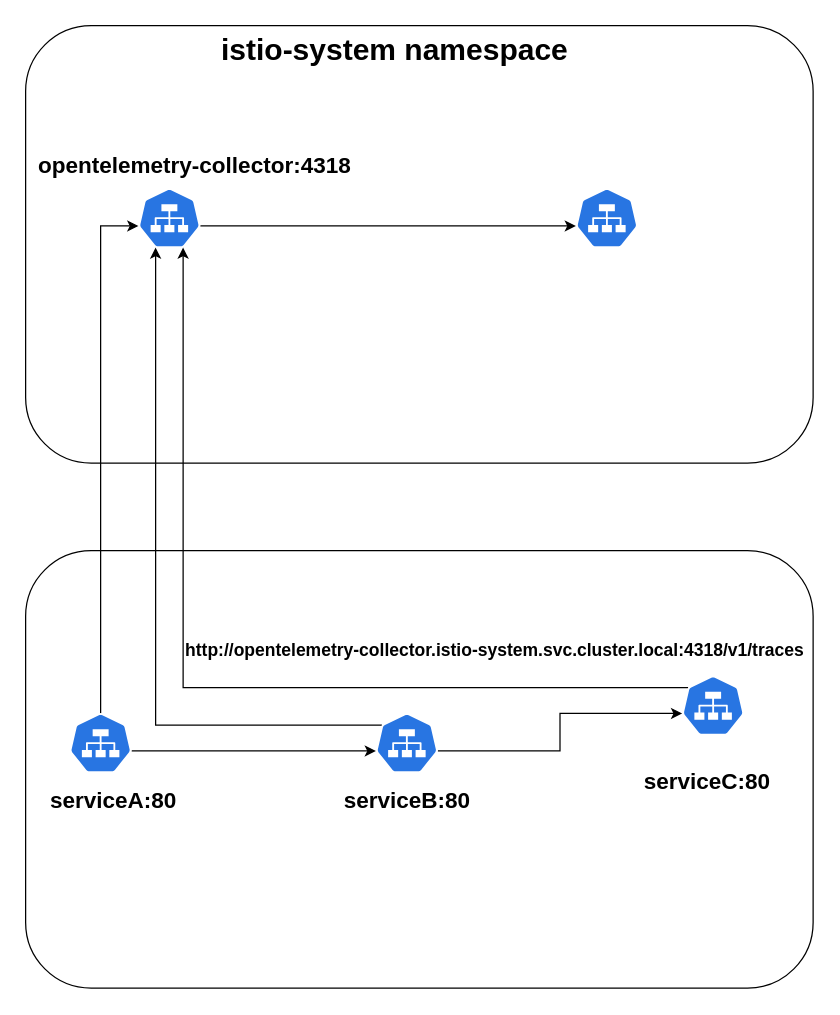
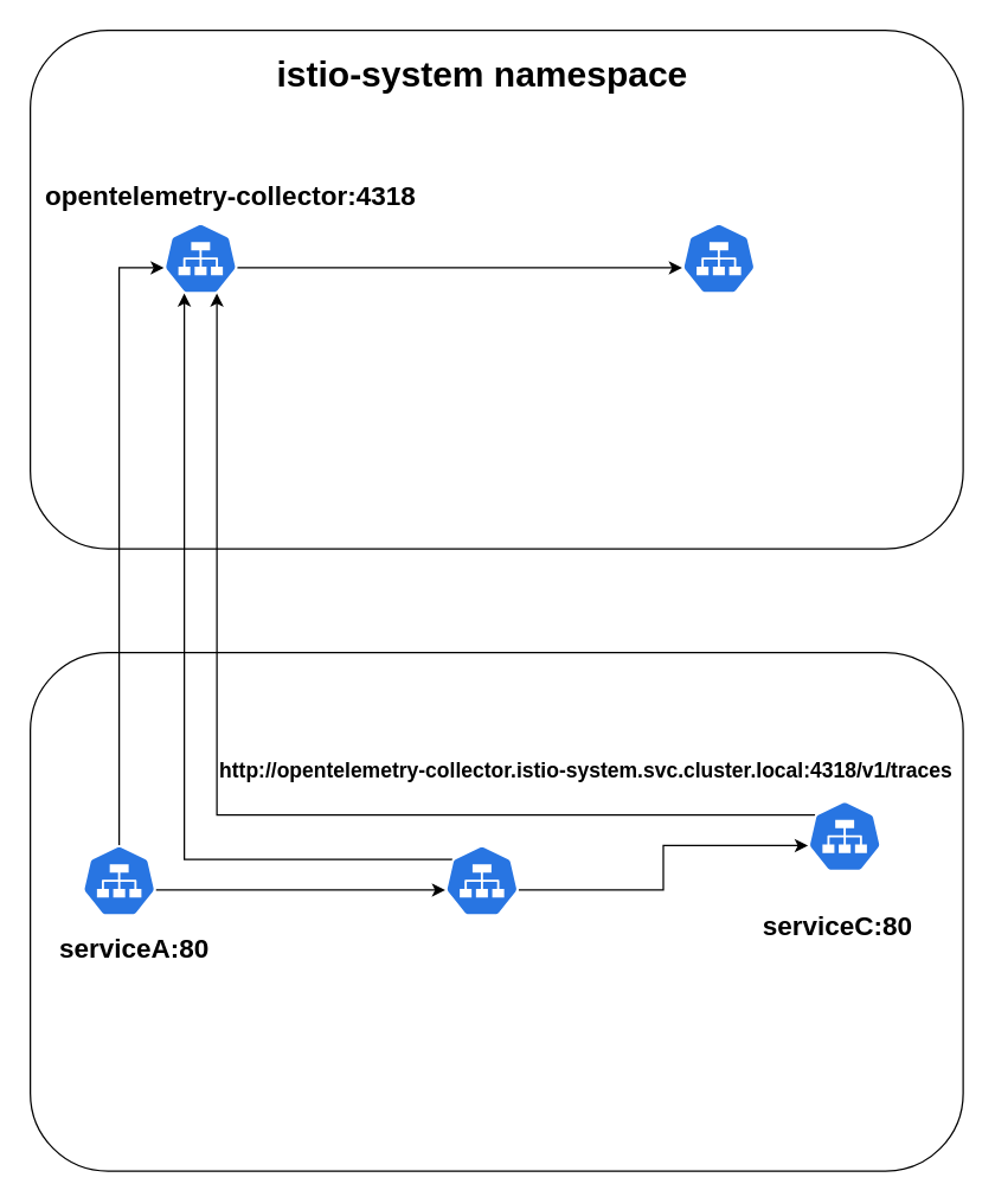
  <mxCell id="0" />
  <mxCell id="1" parent="0" />
  <mxCell id="2" value="" style="rounded=1;whiteSpace=wrap;html=1;" vertex="1" parent="1"><mxGeometry x="20" y="20" width="630" height="350" as="geometry" /></mxCell>
- <mxCell id="3" value="&lt;b&gt;&lt;font style=&quot;font-size: 24px;&quot;&gt;istio-system namespace&lt;/font&gt;&lt;/b&gt;" style="text;html=1;resizable=0;autosize=1;align=center;verticalAlign=middle;points=[];fillColor=none;strokeColor=none;rounded=0;" vertex="1" parent="1"><mxGeometry x="170" y="30" width="290" height="20" as="geometry" /></mxCell>
+ <mxCell id="3" value="&lt;b&gt;&lt;font style=&quot;font-size: 24px;&quot;&gt;istio-system namespace&lt;/font&gt;&lt;/b&gt;" style="text;html=1;resizable=0;autosize=1;align=center;verticalAlign=middle;points=[];fillColor=none;strokeColor=none;rounded=0;" vertex="1" parent="1"><mxGeometry x="180" y="40" width="290" height="20" as="geometry" /></mxCell>
  <mxCell id="4" value="" style="sketch=0;html=1;dashed=0;whitespace=wrap;fillColor=#2875E2;strokeColor=#ffffff;points=[[0.005,0.63,0],[0.1,0.2,0],[0.9,0.2,0],[0.5,0,0],[0.995,0.63,0],[0.72,0.99,0],[0.5,1,0],[0.28,0.99,0]];shape=mxgraph.kubernetes.icon;prIcon=svc;fontSize=24;" vertex="1" parent="1"><mxGeometry x="460" y="150" width="50" height="48" as="geometry" /></mxCell>
  <mxCell id="5" value="&lt;b&gt;&lt;font style=&quot;font-size: 18px;&quot;&gt;opentelemetry-collector:4318&lt;/font&gt;&lt;/b&gt;" style="text;html=1;resizable=0;autosize=1;align=center;verticalAlign=middle;points=[];fillColor=none;strokeColor=none;rounded=0;fontSize=24;" vertex="1" parent="1"><mxGeometry x="20" y="110" width="270" height="40" as="geometry" /></mxCell>
  <mxCell id="6" style="edgeStyle=orthogonalEdgeStyle;rounded=0;orthogonalLoop=1;jettySize=auto;html=1;exitX=0.995;exitY=0.63;exitDx=0;exitDy=0;exitPerimeter=0;entryX=0.005;entryY=0.63;entryDx=0;entryDy=0;entryPerimeter=0;fontSize=18;" edge="1" parent="1" source="7" target="4"><mxGeometry relative="1" as="geometry" /></mxCell>
  <mxCell id="7" value="" style="sketch=0;html=1;dashed=0;whitespace=wrap;fillColor=#2875E2;strokeColor=#ffffff;points=[[0.005,0.63,0],[0.1,0.2,0],[0.9,0.2,0],[0.5,0,0],[0.995,0.63,0],[0.72,0.99,0],[0.5,1,0],[0.28,0.99,0]];shape=mxgraph.kubernetes.icon;prIcon=svc;fontSize=24;" vertex="1" parent="1"><mxGeometry x="110" y="150" width="50" height="48" as="geometry" /></mxCell>
  <mxCell id="8" value="" style="rounded=1;whiteSpace=wrap;html=1;" vertex="1" parent="1"><mxGeometry x="20" y="440" width="630" height="350" as="geometry" /></mxCell>
  <mxCell id="9" style="edgeStyle=orthogonalEdgeStyle;rounded=0;orthogonalLoop=1;jettySize=auto;html=1;exitX=0.995;exitY=0.63;exitDx=0;exitDy=0;exitPerimeter=0;entryX=0.005;entryY=0.63;entryDx=0;entryDy=0;entryPerimeter=0;fontSize=18;" edge="1" parent="1" source="11" target="18"><mxGeometry relative="1" as="geometry" /></mxCell>
  <mxCell id="10" style="edgeStyle=orthogonalEdgeStyle;rounded=0;orthogonalLoop=1;jettySize=auto;html=1;exitX=0.1;exitY=0.2;exitDx=0;exitDy=0;exitPerimeter=0;entryX=0.28;entryY=0.99;entryDx=0;entryDy=0;entryPerimeter=0;fontSize=18;" edge="1" parent="1" source="11" target="7"><mxGeometry relative="1" as="geometry" /></mxCell>
  <mxCell id="11" value="" style="sketch=0;html=1;dashed=0;whitespace=wrap;fillColor=#2875E2;strokeColor=#ffffff;points=[[0.005,0.63,0],[0.1,0.2,0],[0.9,0.2,0],[0.5,0,0],[0.995,0.63,0],[0.72,0.99,0],[0.5,1,0],[0.28,0.99,0]];shape=mxgraph.kubernetes.icon;prIcon=svc;fontSize=24;" vertex="1" parent="1"><mxGeometry x="300" y="570" width="50" height="48" as="geometry" /></mxCell>
  <mxCell id="12" value="&lt;b&gt;&lt;font style=&quot;font-size: 18px;&quot;&gt;serviceA:80&lt;/font&gt;&lt;/b&gt;" style="text;html=1;resizable=0;autosize=1;align=center;verticalAlign=middle;points=[];fillColor=none;strokeColor=none;rounded=0;fontSize=24;" vertex="1" parent="1"><mxGeometry x="30" y="618" width="120" height="40" as="geometry" /></mxCell>
  <mxCell id="13" style="edgeStyle=orthogonalEdgeStyle;rounded=0;orthogonalLoop=1;jettySize=auto;html=1;exitX=0.995;exitY=0.63;exitDx=0;exitDy=0;exitPerimeter=0;entryX=0.005;entryY=0.63;entryDx=0;entryDy=0;entryPerimeter=0;fontSize=18;" edge="1" parent="1" source="15" target="11"><mxGeometry relative="1" as="geometry" /></mxCell>
  <mxCell id="14" style="edgeStyle=orthogonalEdgeStyle;rounded=0;orthogonalLoop=1;jettySize=auto;html=1;exitX=0.5;exitY=0;exitDx=0;exitDy=0;exitPerimeter=0;entryX=0.005;entryY=0.63;entryDx=0;entryDy=0;entryPerimeter=0;fontSize=18;" edge="1" parent="1" source="15" target="7"><mxGeometry relative="1" as="geometry" /></mxCell>
  <mxCell id="15" value="" style="sketch=0;html=1;dashed=0;whitespace=wrap;fillColor=#2875E2;strokeColor=#ffffff;points=[[0.005,0.63,0],[0.1,0.2,0],[0.9,0.2,0],[0.5,0,0],[0.995,0.63,0],[0.72,0.99,0],[0.5,1,0],[0.28,0.99,0]];shape=mxgraph.kubernetes.icon;prIcon=svc;fontSize=24;" vertex="1" parent="1"><mxGeometry x="55" y="570" width="50" height="48" as="geometry" /></mxCell>
- <mxCell id="16" value="&lt;b&gt;&lt;font style=&quot;font-size: 18px;&quot;&gt;serviceB:80&lt;/font&gt;&lt;/b&gt;" style="text;html=1;resizable=0;autosize=1;align=center;verticalAlign=middle;points=[];fillColor=none;strokeColor=none;rounded=0;fontSize=24;" vertex="1" parent="1"><mxGeometry x="265" y="618" width="120" height="40" as="geometry" /></mxCell>
  <mxCell id="17" style="edgeStyle=orthogonalEdgeStyle;rounded=0;orthogonalLoop=1;jettySize=auto;html=1;exitX=0.1;exitY=0.2;exitDx=0;exitDy=0;exitPerimeter=0;entryX=0.72;entryY=0.99;entryDx=0;entryDy=0;entryPerimeter=0;fontSize=18;" edge="1" parent="1" source="18" target="7"><mxGeometry relative="1" as="geometry" /></mxCell>
  <mxCell id="18" value="" style="sketch=0;html=1;dashed=0;whitespace=wrap;fillColor=#2875E2;strokeColor=#ffffff;points=[[0.005,0.63,0],[0.1,0.2,0],[0.9,0.2,0],[0.5,0,0],[0.995,0.63,0],[0.72,0.99,0],[0.5,1,0],[0.28,0.99,0]];shape=mxgraph.kubernetes.icon;prIcon=svc;fontSize=24;" vertex="1" parent="1"><mxGeometry x="545" y="540" width="50" height="48" as="geometry" /></mxCell>
  <mxCell id="19" value="&lt;b&gt;&lt;font style=&quot;font-size: 18px;&quot;&gt;serviceC:80&lt;/font&gt;&lt;/b&gt;" style="text;html=1;resizable=0;autosize=1;align=center;verticalAlign=middle;points=[];fillColor=none;strokeColor=none;rounded=0;fontSize=24;" vertex="1" parent="1"><mxGeometry x="505" y="603" width="120" height="40" as="geometry" /></mxCell>
  <mxCell id="20" value="&lt;b style=&quot;&quot;&gt;&lt;font style=&quot;font-size: 14px;&quot;&gt;http://opentelemetry-collector.istio-system.svc.cluster.local:4318/v1/traces&lt;/font&gt;&lt;/b&gt;" style="text;html=1;resizable=0;autosize=1;align=center;verticalAlign=middle;points=[];fillColor=none;strokeColor=none;rounded=0;" vertex="1" parent="1"><mxGeometry x="140" y="510" width="510" height="20" as="geometry" /></mxCell>
